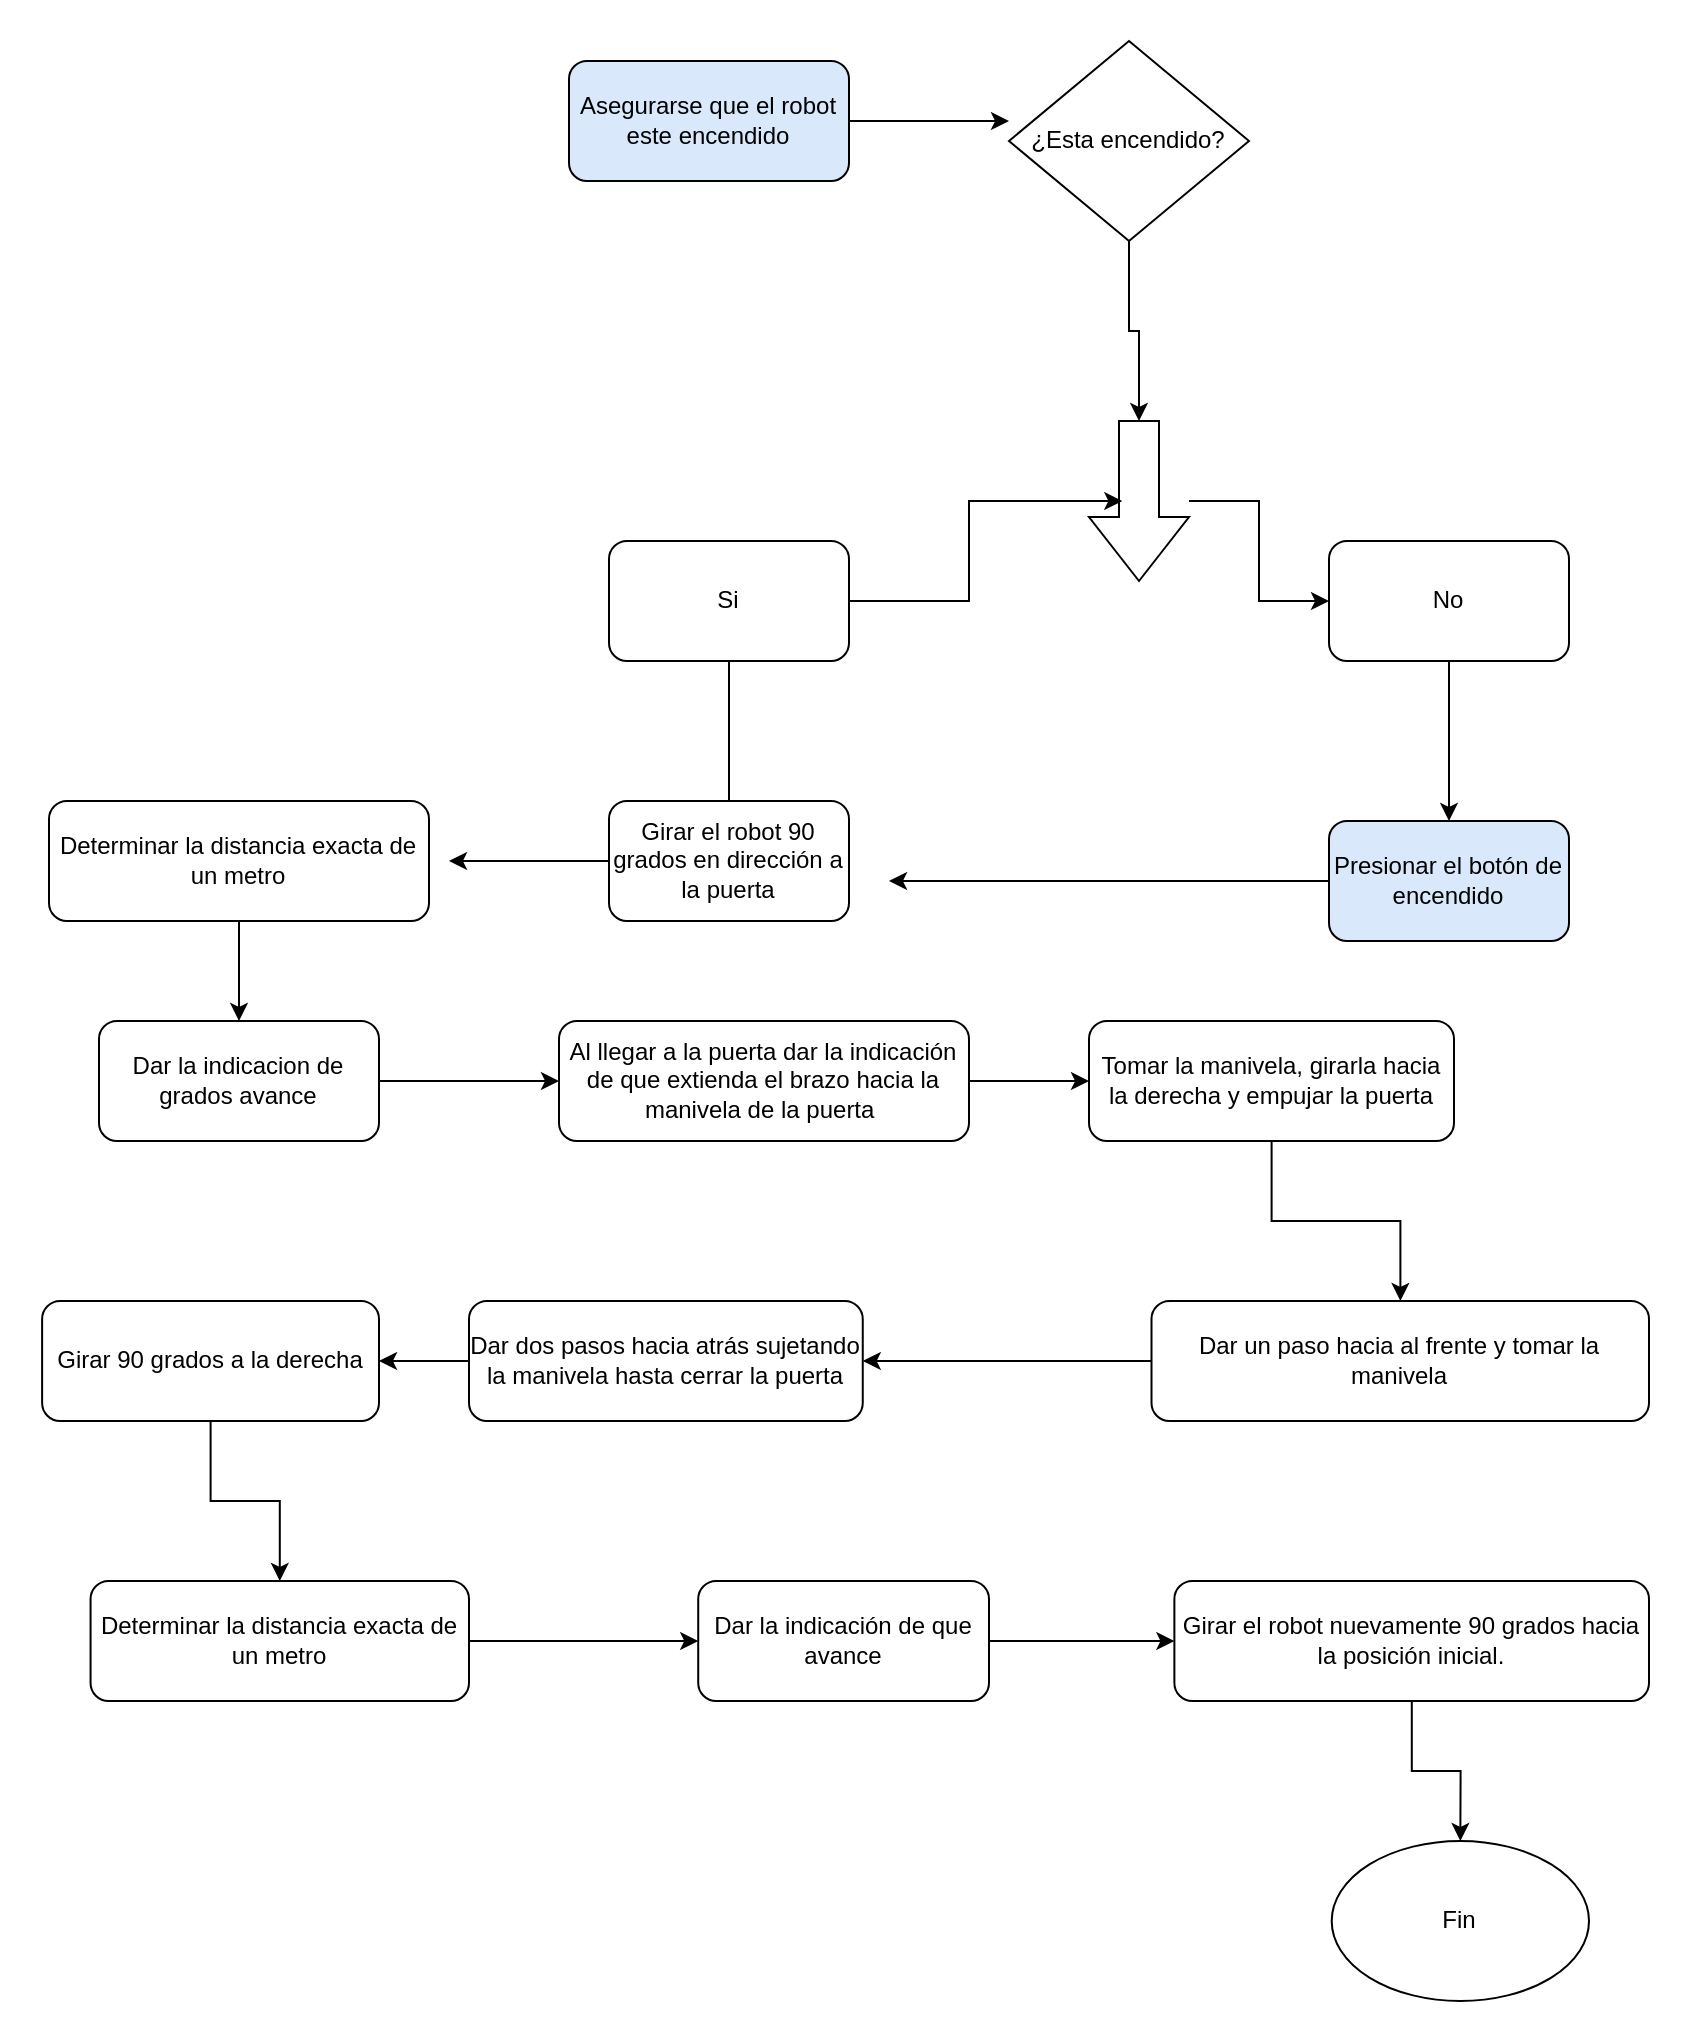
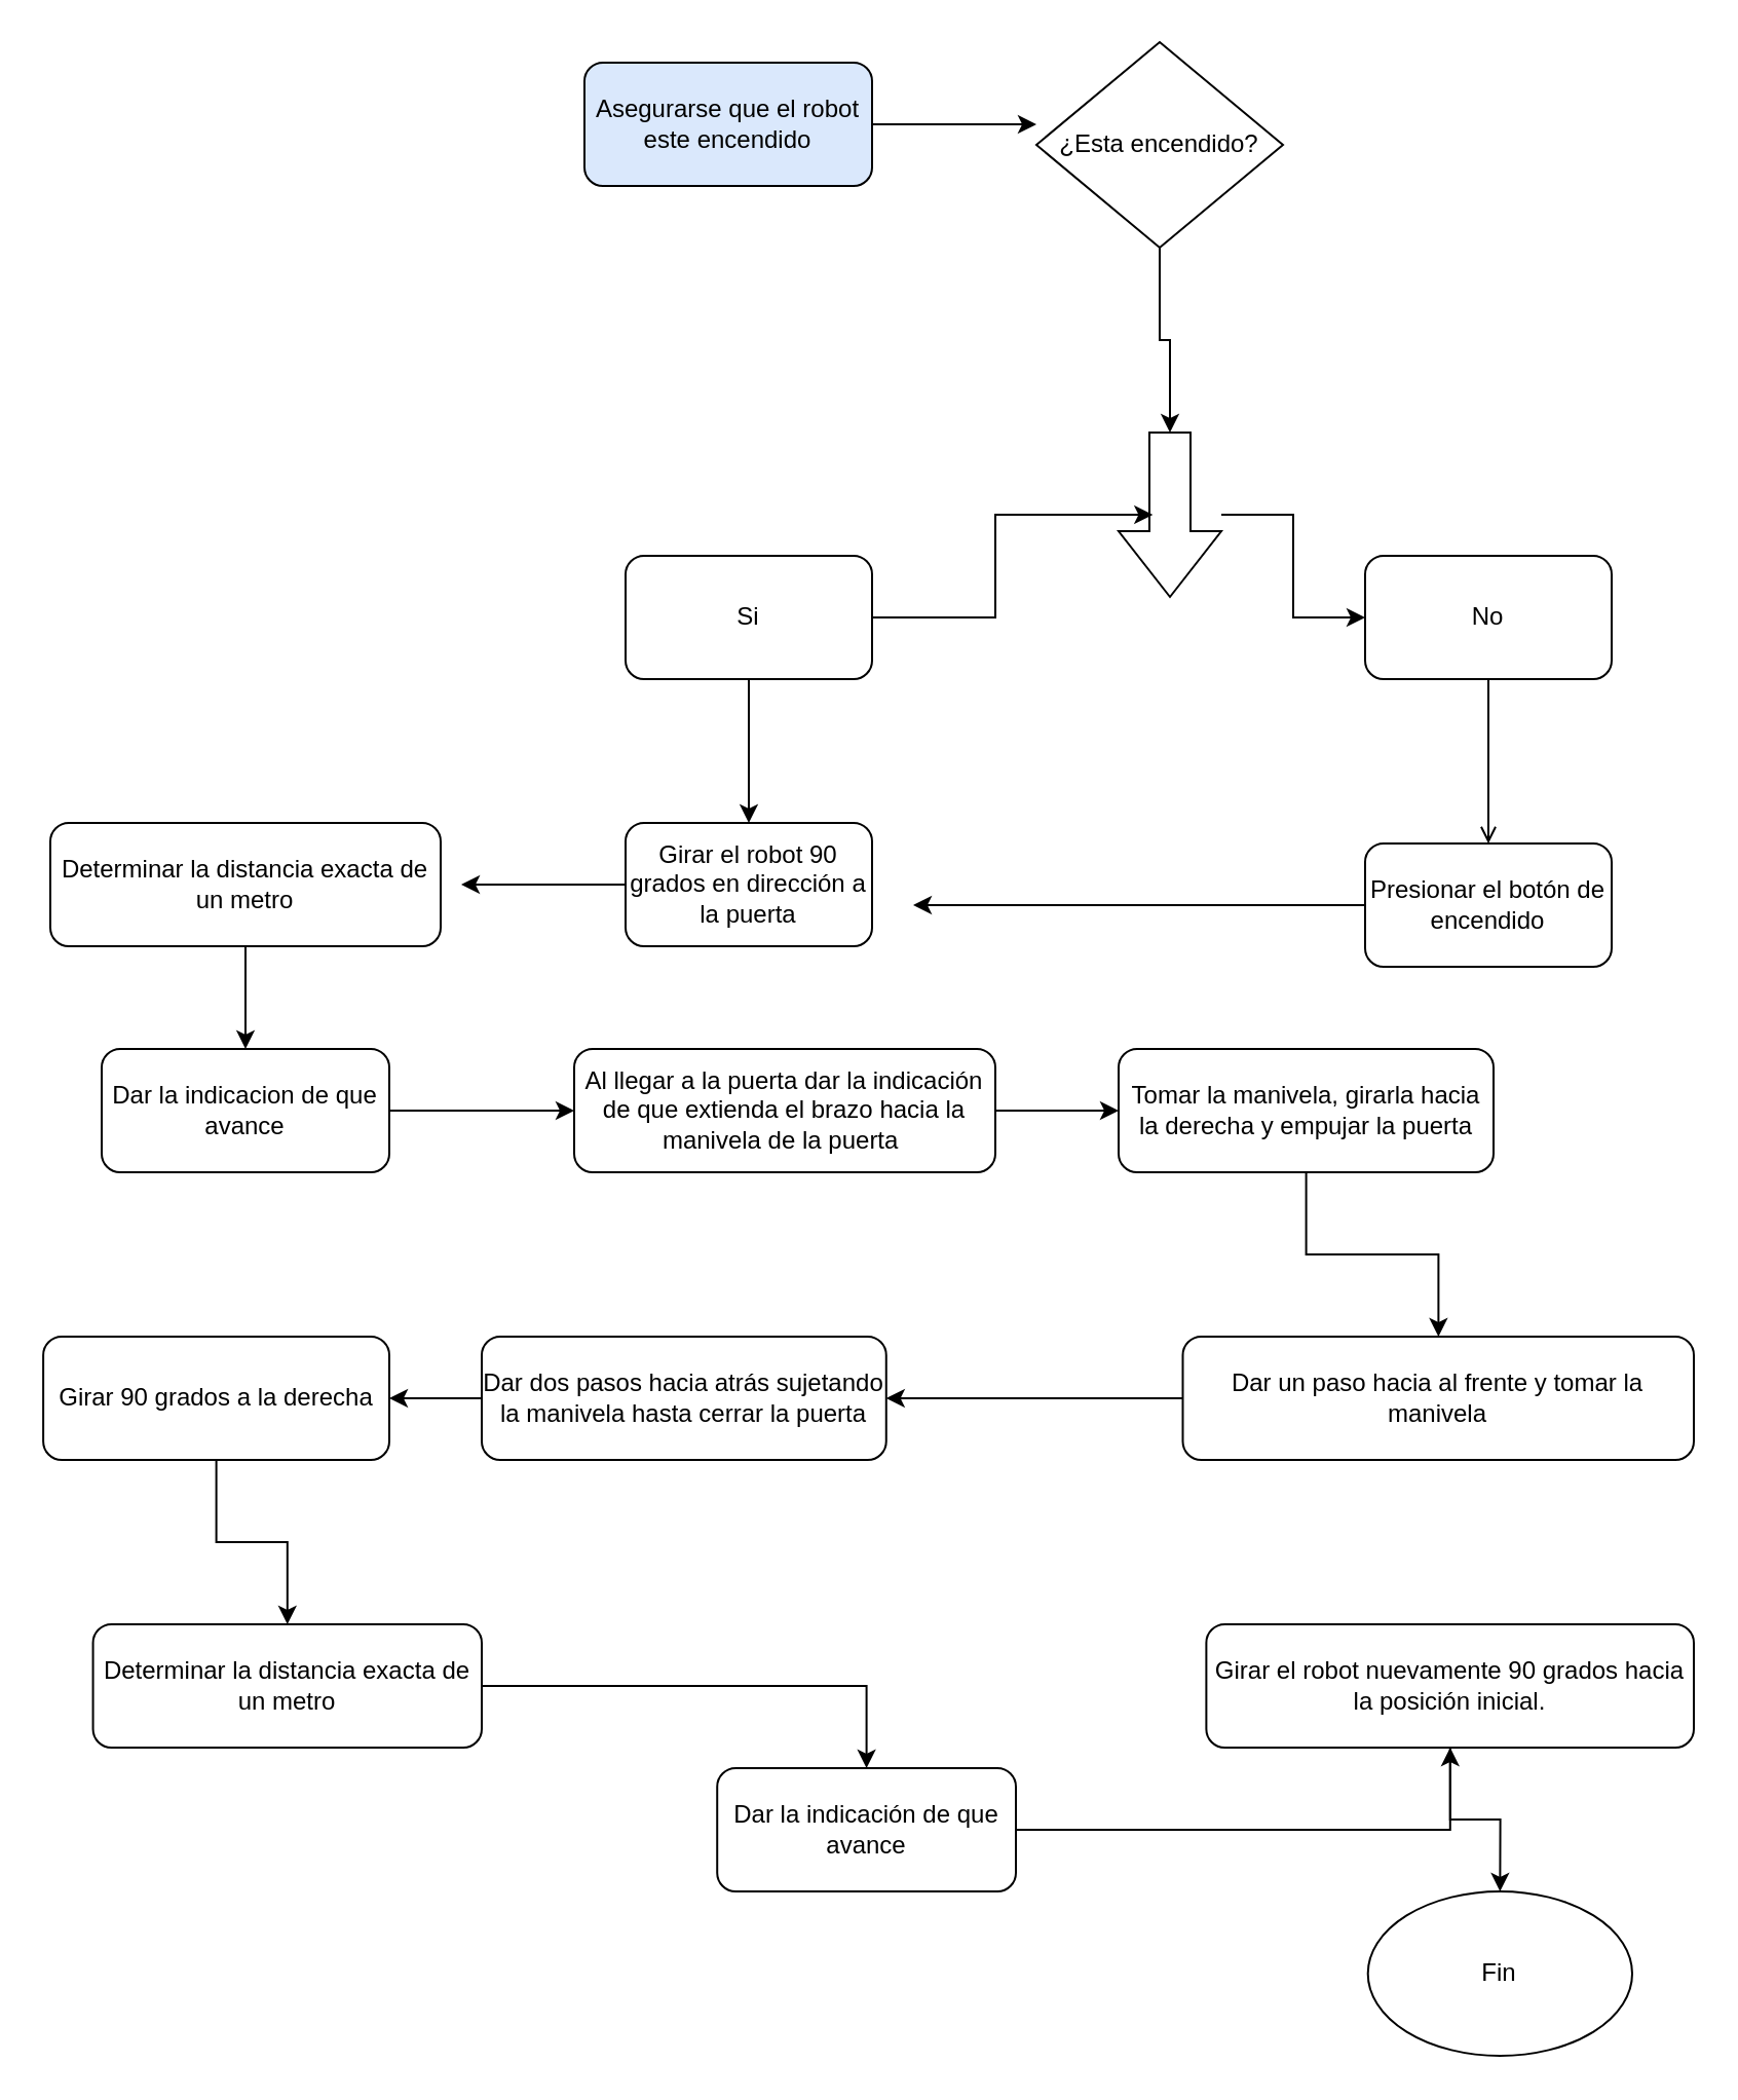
  <mxCell id="0" />
  <mxCell id="1" parent="0" />
  <mxCell id="2" value="" style="edgeStyle=orthogonalEdgeStyle;rounded=0;orthogonalLoop=1;jettySize=auto;html=1;" edge="1" parent="1" source="3"><mxGeometry relative="1" as="geometry"><mxPoint x="504" y="60" as="targetPoint" /></mxGeometry></mxCell>
  <mxCell id="3" value="Asegurarse que el robot este encendido" style="rounded=1;whiteSpace=wrap;html=1;fillColor=#dae8fc;" vertex="1" parent="1"><mxGeometry x="284" y="30" width="140" height="60" as="geometry" /></mxCell>
  <mxCell id="4" value="" style="edgeStyle=orthogonalEdgeStyle;rounded=0;orthogonalLoop=1;jettySize=auto;html=1;" edge="1" parent="1" source="5" target="7"><mxGeometry relative="1" as="geometry" /></mxCell>
  <mxCell id="5" value="¿Esta encendido?" style="rhombus;whiteSpace=wrap;html=1;" vertex="1" parent="1"><mxGeometry x="504" width="120" height="100" as="geometry" y="20" /></mxCell>
  <mxCell id="6" value="" style="edgeStyle=orthogonalEdgeStyle;rounded=0;orthogonalLoop=1;jettySize=auto;html=1;" edge="1" parent="1" source="7" target="12"><mxGeometry relative="1" as="geometry" /></mxCell>
  <mxCell id="7" value="" style="shape=singleArrow;whiteSpace=wrap;html=1;arrowWidth=0.4;arrowSize=0.4;rotation=90;" vertex="1" parent="1"><mxGeometry x="529" y="225" width="80" height="50" as="geometry" /></mxCell>
  <mxCell id="8" value="" style="edgeStyle=orthogonalEdgeStyle;rounded=0;orthogonalLoop=1;jettySize=auto;html=1;entryX=0.5;entryY=0.667;entryDx=0;entryDy=0;entryPerimeter=0;exitX=1;exitY=0.5;exitDx=0;exitDy=0;" edge="1" parent="1" source="10" target="7"><mxGeometry relative="1" as="geometry"><mxPoint x="434" y="230" as="sourcePoint" /></mxGeometry></mxCell>
- <mxCell id="9" value="" style="edgeStyle=orthogonalEdgeStyle;rounded=0;orthogonalLoop=1;jettySize=auto;html=1;endArrow=none;" edge="1" parent="1" source="10" target="14"><mxGeometry relative="1" as="geometry" /></mxCell>
+ <mxCell id="9" value="" style="edgeStyle=orthogonalEdgeStyle;rounded=0;orthogonalLoop=1;jettySize=auto;html=1;" edge="1" parent="1" source="10" target="14"><mxGeometry relative="1" as="geometry" /></mxCell>
  <mxCell id="10" value="Si" style="rounded=1;whiteSpace=wrap;html=1;" vertex="1" parent="1"><mxGeometry x="304" y="270" width="120" height="60" as="geometry" /></mxCell>
- <mxCell id="11" value="" style="edgeStyle=orthogonalEdgeStyle;rounded=0;orthogonalLoop=1;jettySize=auto;html=1;" edge="1" parent="1" source="12" target="16"><mxGeometry relative="1" as="geometry" /></mxCell>
+ <mxCell id="11" value="" style="edgeStyle=orthogonalEdgeStyle;rounded=0;orthogonalLoop=1;jettySize=auto;html=1;endArrow=open;" edge="1" parent="1" source="12" target="16"><mxGeometry relative="1" as="geometry" /></mxCell>
  <mxCell id="12" value="No" style="rounded=1;whiteSpace=wrap;html=1;" vertex="1" parent="1"><mxGeometry x="664" y="270" width="120" height="60" as="geometry" /></mxCell>
  <mxCell id="13" value="" style="edgeStyle=orthogonalEdgeStyle;rounded=0;orthogonalLoop=1;jettySize=auto;html=1;" edge="1" parent="1" source="14"><mxGeometry relative="1" as="geometry"><mxPoint x="224" y="430" as="targetPoint" /></mxGeometry></mxCell>
  <mxCell id="14" value="Girar el robot 90 grados en dirección a la puerta" style="whiteSpace=wrap;html=1;rounded=1;" vertex="1" parent="1"><mxGeometry x="304" y="400" width="120" height="60" as="geometry" /></mxCell>
  <mxCell id="15" value="" style="edgeStyle=orthogonalEdgeStyle;rounded=0;orthogonalLoop=1;jettySize=auto;html=1;" edge="1" parent="1" source="16"><mxGeometry relative="1" as="geometry"><mxPoint x="444" y="440" as="targetPoint" /></mxGeometry></mxCell>
- <mxCell id="16" value="Presionar el botón de encendido" style="whiteSpace=wrap;html=1;rounded=1;fillColor=#dae8fc;" vertex="1" parent="1"><mxGeometry x="664" y="410" width="120" height="60" as="geometry" /></mxCell>
+ <mxCell id="16" value="Presionar el botón de encendido" style="whiteSpace=wrap;html=1;rounded=1;" vertex="1" parent="1"><mxGeometry x="664" y="410" width="120" height="60" as="geometry" /></mxCell>
  <mxCell id="17" value="" style="edgeStyle=orthogonalEdgeStyle;rounded=0;orthogonalLoop=1;jettySize=auto;html=1;" edge="1" parent="1" source="18" target="20"><mxGeometry relative="1" as="geometry" /></mxCell>
  <mxCell id="18" value="Determinar la distancia exacta de un metro" style="rounded=1;whiteSpace=wrap;html=1;" vertex="1" parent="1"><mxGeometry x="24" y="400" width="190" height="60" as="geometry" /></mxCell>
  <mxCell id="19" value="" style="edgeStyle=orthogonalEdgeStyle;rounded=0;orthogonalLoop=1;jettySize=auto;html=1;" edge="1" parent="1" source="20" target="22"><mxGeometry relative="1" as="geometry" /></mxCell>
- <mxCell id="20" value="Dar la indicacion de grados avance" style="whiteSpace=wrap;html=1;rounded=1;" vertex="1" parent="1"><mxGeometry x="49" y="510" width="140" height="60" as="geometry" /></mxCell>
+ <mxCell id="20" value="Dar la indicacion de que avance" style="whiteSpace=wrap;html=1;rounded=1;" vertex="1" parent="1"><mxGeometry x="49" y="510" width="140" height="60" as="geometry" /></mxCell>
  <mxCell id="21" value="" style="edgeStyle=orthogonalEdgeStyle;rounded=0;orthogonalLoop=1;jettySize=auto;html=1;" edge="1" parent="1" source="22" target="24"><mxGeometry relative="1" as="geometry" /></mxCell>
  <mxCell id="22" value="Al llegar a la puerta dar la indicación de que extienda el brazo hacia la manivela de la puerta&amp;nbsp;" style="whiteSpace=wrap;html=1;rounded=1;" vertex="1" parent="1"><mxGeometry x="279" y="510" width="205" height="60" as="geometry" /></mxCell>
  <mxCell id="23" value="" style="edgeStyle=orthogonalEdgeStyle;rounded=0;orthogonalLoop=1;jettySize=auto;html=1;" edge="1" parent="1" source="24" target="26"><mxGeometry relative="1" as="geometry" /></mxCell>
  <mxCell id="24" value="Tomar la manivela, girarla hacia la derecha y empujar la puerta" style="whiteSpace=wrap;html=1;rounded=1;" vertex="1" parent="1"><mxGeometry x="544" y="510" width="182.5" height="60" as="geometry" /></mxCell>
  <mxCell id="25" value="" style="edgeStyle=orthogonalEdgeStyle;rounded=0;orthogonalLoop=1;jettySize=auto;html=1;" edge="1" parent="1" source="26" target="28"><mxGeometry relative="1" as="geometry" /></mxCell>
  <mxCell id="26" value="Dar un paso hacia al frente y tomar la manivela" style="whiteSpace=wrap;html=1;rounded=1;" vertex="1" parent="1"><mxGeometry x="575.25" y="650" width="248.75" height="60" as="geometry" /></mxCell>
  <mxCell id="27" value="" style="edgeStyle=orthogonalEdgeStyle;rounded=0;orthogonalLoop=1;jettySize=auto;html=1;" edge="1" parent="1" source="28" target="30"><mxGeometry relative="1" as="geometry" /></mxCell>
  <mxCell id="28" value="Dar dos pasos hacia atrás sujetando la manivela hasta cerrar la puerta" style="whiteSpace=wrap;html=1;rounded=1;" vertex="1" parent="1"><mxGeometry x="234" y="650" width="196.88" height="60" as="geometry" /></mxCell>
  <mxCell id="29" value="" style="edgeStyle=orthogonalEdgeStyle;rounded=0;orthogonalLoop=1;jettySize=auto;html=1;" edge="1" parent="1" source="30" target="32"><mxGeometry relative="1" as="geometry" /></mxCell>
  <mxCell id="30" value="Girar 90 grados a la derecha" style="whiteSpace=wrap;html=1;rounded=1;" vertex="1" parent="1"><mxGeometry x="20.56" y="650" width="168.44" height="60" as="geometry" /></mxCell>
  <mxCell id="31" value="" style="edgeStyle=orthogonalEdgeStyle;rounded=0;orthogonalLoop=1;jettySize=auto;html=1;" edge="1" parent="1" source="32" target="34"><mxGeometry relative="1" as="geometry" /></mxCell>
  <mxCell id="32" value="Determinar la distancia exacta de un metro" style="whiteSpace=wrap;html=1;rounded=1;" vertex="1" parent="1"><mxGeometry x="44.78" y="790" width="189.22" height="60" as="geometry" /></mxCell>
  <mxCell id="33" value="" style="edgeStyle=orthogonalEdgeStyle;rounded=0;orthogonalLoop=1;jettySize=auto;html=1;" edge="1" parent="1" source="34" target="36"><mxGeometry relative="1" as="geometry" /></mxCell>
- <mxCell id="34" value="Dar la indicación de que avance" style="whiteSpace=wrap;html=1;rounded=1;" vertex="1" parent="1"><mxGeometry x="348.61" y="790" width="145.39" height="60" as="geometry" /></mxCell>
+ <mxCell id="34" value="Dar la indicación de que avance" style="whiteSpace=wrap;html=1;rounded=1;" vertex="1" parent="1"><mxGeometry x="348.61" y="860" width="145.39" height="60" as="geometry" /></mxCell>
  <mxCell id="35" value="" style="edgeStyle=orthogonalEdgeStyle;rounded=0;orthogonalLoop=1;jettySize=auto;html=1;" edge="1" parent="1" source="36" target="37"><mxGeometry relative="1" as="geometry" /></mxCell>
  <mxCell id="36" value="Girar el robot nuevamente 90 grados hacia la posición inicial." style="whiteSpace=wrap;html=1;rounded=1;" vertex="1" parent="1"><mxGeometry x="586.69" y="790" width="237.31" height="60" as="geometry" /></mxCell>
  <mxCell id="37" value="Fin" style="ellipse;whiteSpace=wrap;html=1;rounded=1;" vertex="1" parent="1"><mxGeometry x="665.35" y="920" width="128.65" height="80" as="geometry" /></mxCell>
